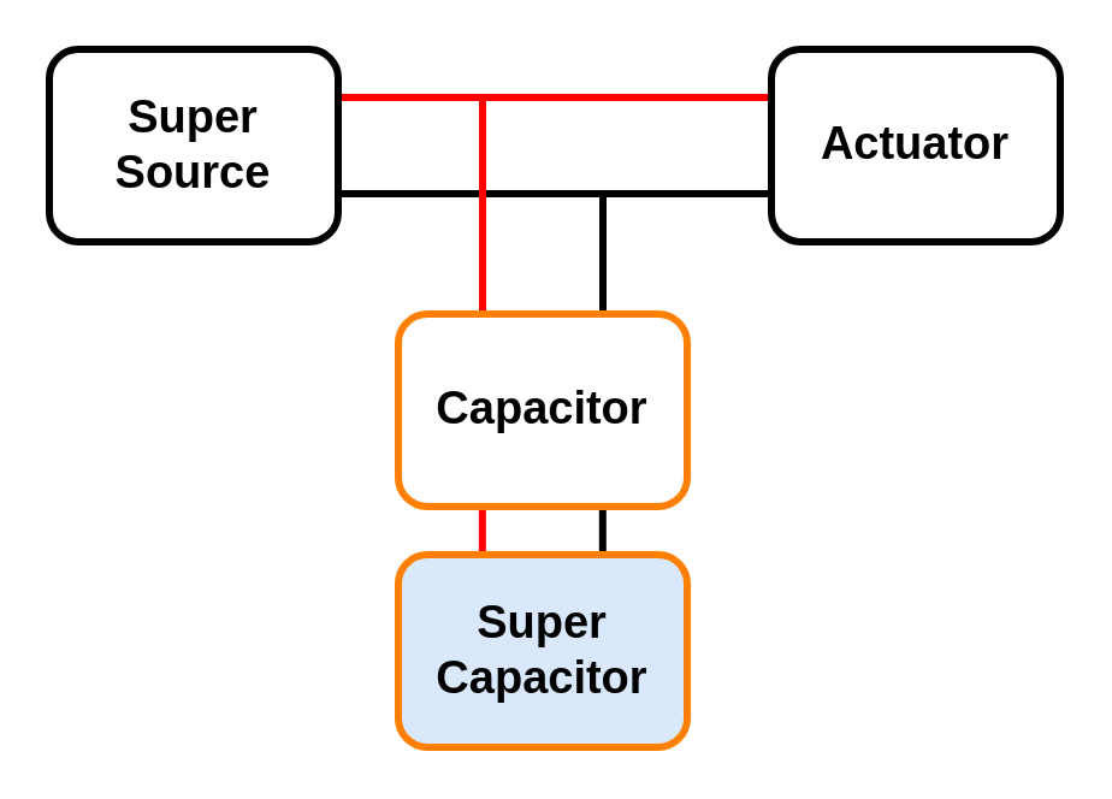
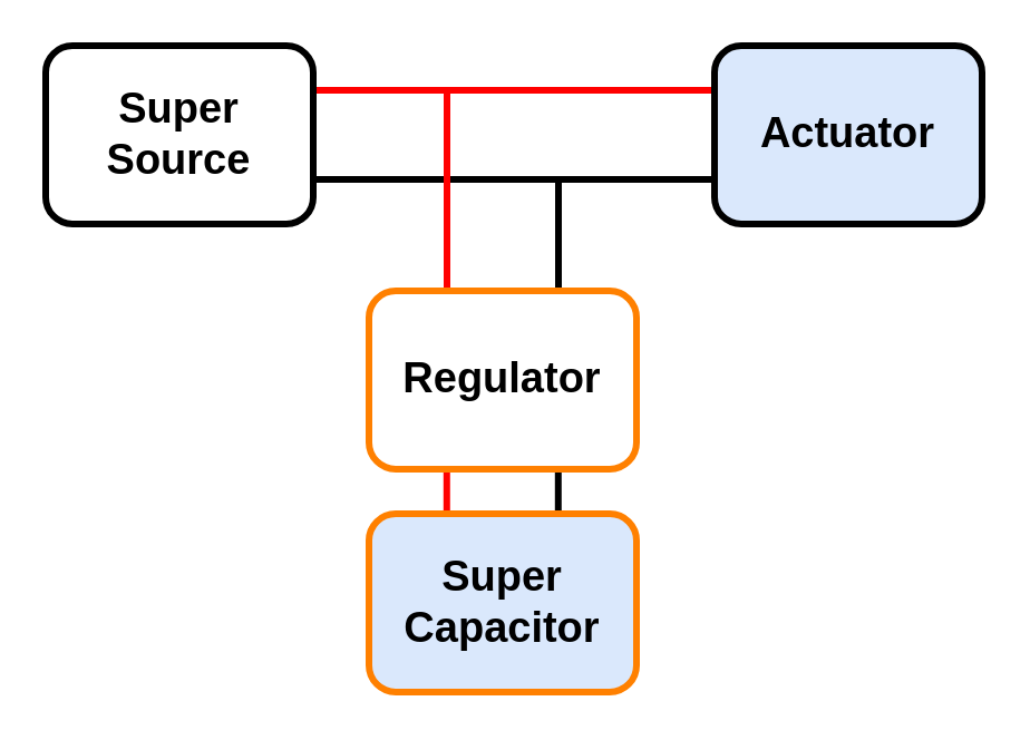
  <mxCell id="0" />
  <mxCell id="1" parent="0" />
  <mxCell id="2" value="" style="endArrow=none;html=1;rounded=0;fontSize=19;strokeWidth=3;strokeColor=#FF0000;" edge="1" parent="1"><mxGeometry width="50" height="50" relative="1" as="geometry"><mxPoint x="140" y="40" as="sourcePoint" /><mxPoint x="320" y="40" as="targetPoint" /></mxGeometry></mxCell>
  <mxCell id="3" value="" style="endArrow=none;html=1;rounded=0;fontSize=19;strokeWidth=3;" edge="1" parent="1"><mxGeometry width="50" height="50" relative="1" as="geometry"><mxPoint x="140" y="80" as="sourcePoint" /><mxPoint x="320" y="80" as="targetPoint" /></mxGeometry></mxCell>
  <mxCell id="4" value="&lt;font style=&quot;font-size: 19px;&quot;&gt;&lt;b&gt;Super&lt;br&gt;Source&lt;/b&gt;&lt;/font&gt;" style="rounded=1;whiteSpace=wrap;html=1;strokeWidth=3;" vertex="1" parent="1"><mxGeometry x="20" y="20" width="120" height="80" as="geometry" /></mxCell>
- <mxCell id="5" value="&lt;span style=&quot;font-size: 19px;&quot;&gt;&lt;b&gt;Actuator&lt;/b&gt;&lt;/span&gt;" style="rounded=1;whiteSpace=wrap;html=1;strokeWidth=3;" vertex="1" parent="1"><mxGeometry x="320" y="20" width="120" height="80" as="geometry" /></mxCell>
+ <mxCell id="5" value="&lt;span style=&quot;font-size: 19px;&quot;&gt;&lt;b&gt;Actuator&lt;/b&gt;&lt;/span&gt;" style="rounded=1;whiteSpace=wrap;html=1;strokeWidth=3;fillColor=#dae8fc;" vertex="1" parent="1"><mxGeometry x="320" y="20" width="120" height="80" as="geometry" /></mxCell>
  <mxCell id="6" value="" style="endArrow=none;html=1;rounded=0;fontSize=19;strokeWidth=3;strokeColor=#FF0000;" edge="1" parent="1"><mxGeometry width="50" height="50" relative="1" as="geometry"><mxPoint x="200" y="130" as="sourcePoint" /><mxPoint x="200" y="40" as="targetPoint" /></mxGeometry></mxCell>
  <mxCell id="7" value="" style="endArrow=none;html=1;rounded=0;fontSize=19;strokeWidth=3;" edge="1" parent="1"><mxGeometry width="50" height="50" relative="1" as="geometry"><mxPoint x="250" y="130" as="sourcePoint" /><mxPoint x="250" y="80" as="targetPoint" /></mxGeometry></mxCell>
  <mxCell id="8" value="" style="endArrow=none;html=1;rounded=0;fontSize=19;strokeWidth=3;strokeColor=#FF0000;" edge="1" parent="1"><mxGeometry width="50" height="50" relative="1" as="geometry"><mxPoint x="199.9" y="230" as="sourcePoint" /><mxPoint x="199.9" y="210" as="targetPoint" /></mxGeometry></mxCell>
  <mxCell id="9" value="" style="endArrow=none;html=1;rounded=0;fontSize=19;strokeWidth=3;" edge="1" parent="1"><mxGeometry width="50" height="50" relative="1" as="geometry"><mxPoint x="249.9" y="230" as="sourcePoint" /><mxPoint x="249.9" y="210" as="targetPoint" /></mxGeometry></mxCell>
- <mxCell id="10" value="&lt;span style=&quot;font-size: 19px;&quot;&gt;&lt;b&gt;Capacitor&lt;/b&gt;&lt;/span&gt;" style="rounded=1;whiteSpace=wrap;html=1;strokeWidth=3;strokeColor=#FF8000;" vertex="1" parent="1"><mxGeometry x="165" y="130" width="120" height="80" as="geometry" /></mxCell>
+ <mxCell id="10" value="&lt;span style=&quot;font-size: 19px;&quot;&gt;&lt;b&gt;Regulator&lt;/b&gt;&lt;/span&gt;" style="rounded=1;whiteSpace=wrap;html=1;strokeWidth=3;strokeColor=#FF8000;" vertex="1" parent="1"><mxGeometry x="165" y="130" width="120" height="80" as="geometry" /></mxCell>
  <mxCell id="11" value="&lt;span style=&quot;font-size: 19px;&quot;&gt;&lt;b&gt;Super&lt;br&gt;Capacitor&lt;br&gt;&lt;/b&gt;&lt;/span&gt;" style="rounded=1;whiteSpace=wrap;html=1;strokeWidth=3;strokeColor=#FF8000;fillColor=#dae8fc;" vertex="1" parent="1"><mxGeometry x="165" y="230" width="120" height="80" as="geometry" /></mxCell>
